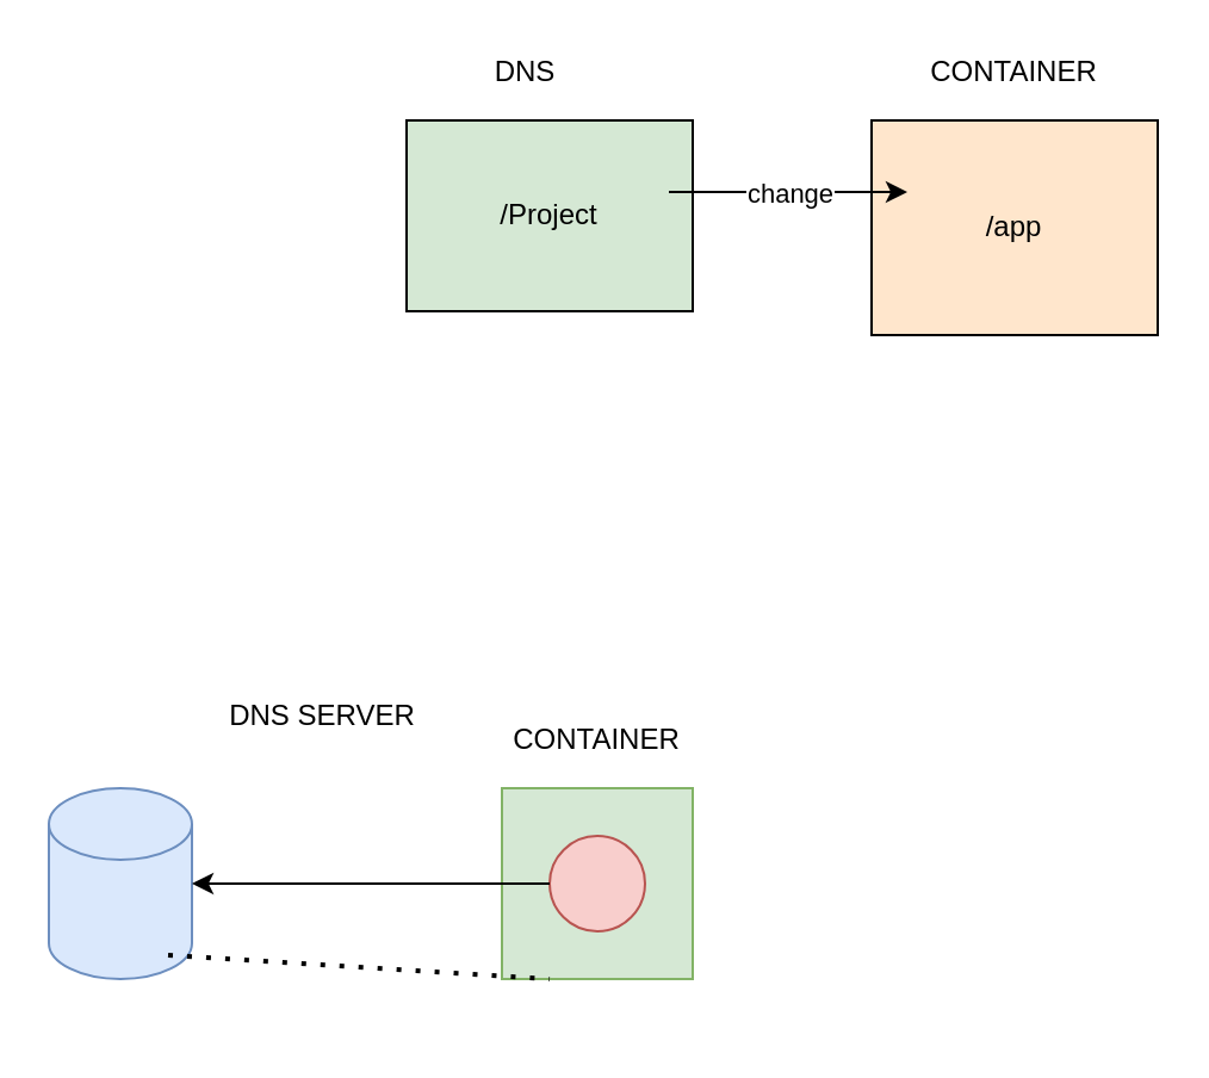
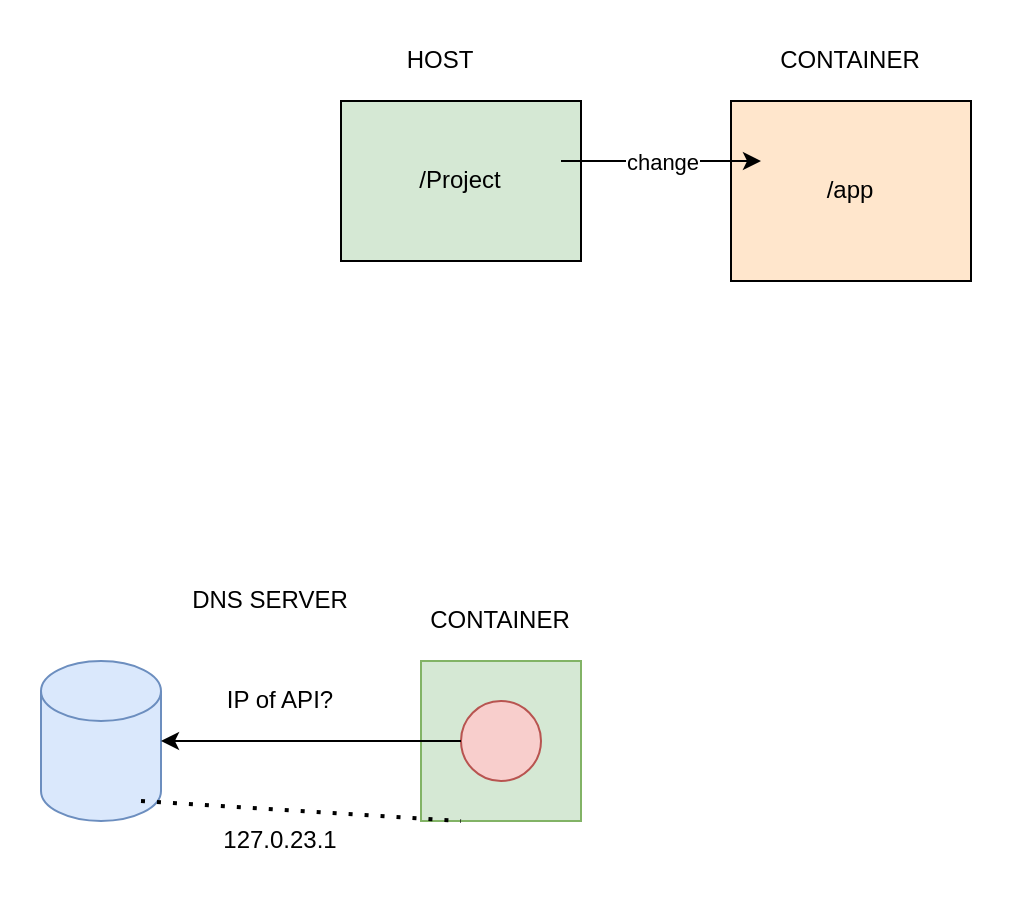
  <mxCell id="0" />
  <mxCell id="1" parent="0" />
  <mxCell id="2" value="/Project" style="rounded=0;whiteSpace=wrap;html=1;fillColor=#d5e8d4;" vertex="1" parent="1"><mxGeometry x="170" y="50" width="120" height="80" as="geometry" /></mxCell>
  <mxCell id="3" value="/app" style="rounded=0;whiteSpace=wrap;html=1;fillColor=#ffe6cc;" vertex="1" parent="1"><mxGeometry x="365" y="50" width="120" height="90" as="geometry" /></mxCell>
- <mxCell id="4" value="DNS" style="text;html=1;strokeColor=none;fillColor=none;align=center;verticalAlign=middle;whiteSpace=wrap;rounded=0;" vertex="1" parent="1"><mxGeometry x="200" y="20" width="40" height="20" as="geometry" /></mxCell>
+ <mxCell id="4" value="HOST" style="text;html=1;strokeColor=none;fillColor=none;align=center;verticalAlign=middle;whiteSpace=wrap;rounded=0;" vertex="1" parent="1"><mxGeometry x="200" y="20" width="40" height="20" as="geometry" /></mxCell>
  <mxCell id="5" value="CONTAINER" style="text;html=1;strokeColor=none;fillColor=none;align=center;verticalAlign=middle;whiteSpace=wrap;rounded=0;" vertex="1" parent="1"><mxGeometry x="405" y="20" width="40" height="20" as="geometry" /></mxCell>
  <mxCell id="6" value="" style="endArrow=classic;html=1;" edge="1" parent="1"><mxGeometry relative="1" as="geometry"><mxPoint x="280" y="80" as="sourcePoint" /><mxPoint x="380" y="80" as="targetPoint" /></mxGeometry></mxCell>
  <mxCell id="7" value="change" style="edgeLabel;resizable=0;html=1;align=center;verticalAlign=middle;" connectable="0" vertex="1" parent="6"><mxGeometry relative="1" as="geometry" /></mxCell>
  <mxCell id="8" value="" style="shape=cylinder3;whiteSpace=wrap;html=1;boundedLbl=1;backgroundOutline=1;size=15;fillColor=#dae8fc;strokeColor=#6c8ebf;" vertex="1" parent="1"><mxGeometry x="20" y="330" width="60" height="80" as="geometry" /></mxCell>
  <mxCell id="9" value="" style="whiteSpace=wrap;html=1;aspect=fixed;fillColor=#d5e8d4;strokeColor=#82b366;" vertex="1" parent="1"><mxGeometry x="210" y="330" width="80" height="80" as="geometry" /></mxCell>
  <mxCell id="10" value="DNS SERVER&lt;br&gt;" style="text;html=1;strokeColor=none;fillColor=none;align=center;verticalAlign=middle;whiteSpace=wrap;rounded=0;" vertex="1" parent="1"><mxGeometry x="80" y="290" width="110" height="20" as="geometry" /></mxCell>
  <mxCell id="11" value="CONTAINER" style="text;html=1;strokeColor=none;fillColor=none;align=center;verticalAlign=middle;whiteSpace=wrap;rounded=0;" vertex="1" parent="1"><mxGeometry x="230" y="300" width="40" height="20" as="geometry" /></mxCell>
  <mxCell id="12" value="" style="ellipse;whiteSpace=wrap;html=1;aspect=fixed;fillColor=#f8cecc;strokeColor=#b85450;" vertex="1" parent="1"><mxGeometry x="230" y="350" width="40" height="40" as="geometry" /></mxCell>
  <mxCell id="13" value="" style="endArrow=classic;html=1;" edge="1" parent="1" source="12" target="8"><mxGeometry width="50" height="50" relative="1" as="geometry"><mxPoint x="460" y="330" as="sourcePoint" /><mxPoint x="510" y="280" as="targetPoint" /></mxGeometry></mxCell>
+ <mxCell id="14" value="IP of API?" style="text;html=1;strokeColor=none;fillColor=none;align=center;verticalAlign=middle;whiteSpace=wrap;rounded=0;" vertex="1" parent="1"><mxGeometry x="90" y="340" width="100" height="20" as="geometry" /></mxCell>
  <mxCell id="15" value="" style="endArrow=none;dashed=1;html=1;dashPattern=1 3;strokeWidth=2;entryX=0.25;entryY=1;entryDx=0;entryDy=0;" edge="1" parent="1" target="9"><mxGeometry width="50" height="50" relative="1" as="geometry"><mxPoint x="70" y="400" as="sourcePoint" /><mxPoint x="510" y="280" as="targetPoint" /></mxGeometry></mxCell>
+ <mxCell id="16" value="127.0.23.1" style="text;html=1;strokeColor=none;fillColor=none;align=center;verticalAlign=middle;whiteSpace=wrap;rounded=0;" vertex="1" parent="1"><mxGeometry x="120" y="410" width="40" height="20" as="geometry" /></mxCell>
